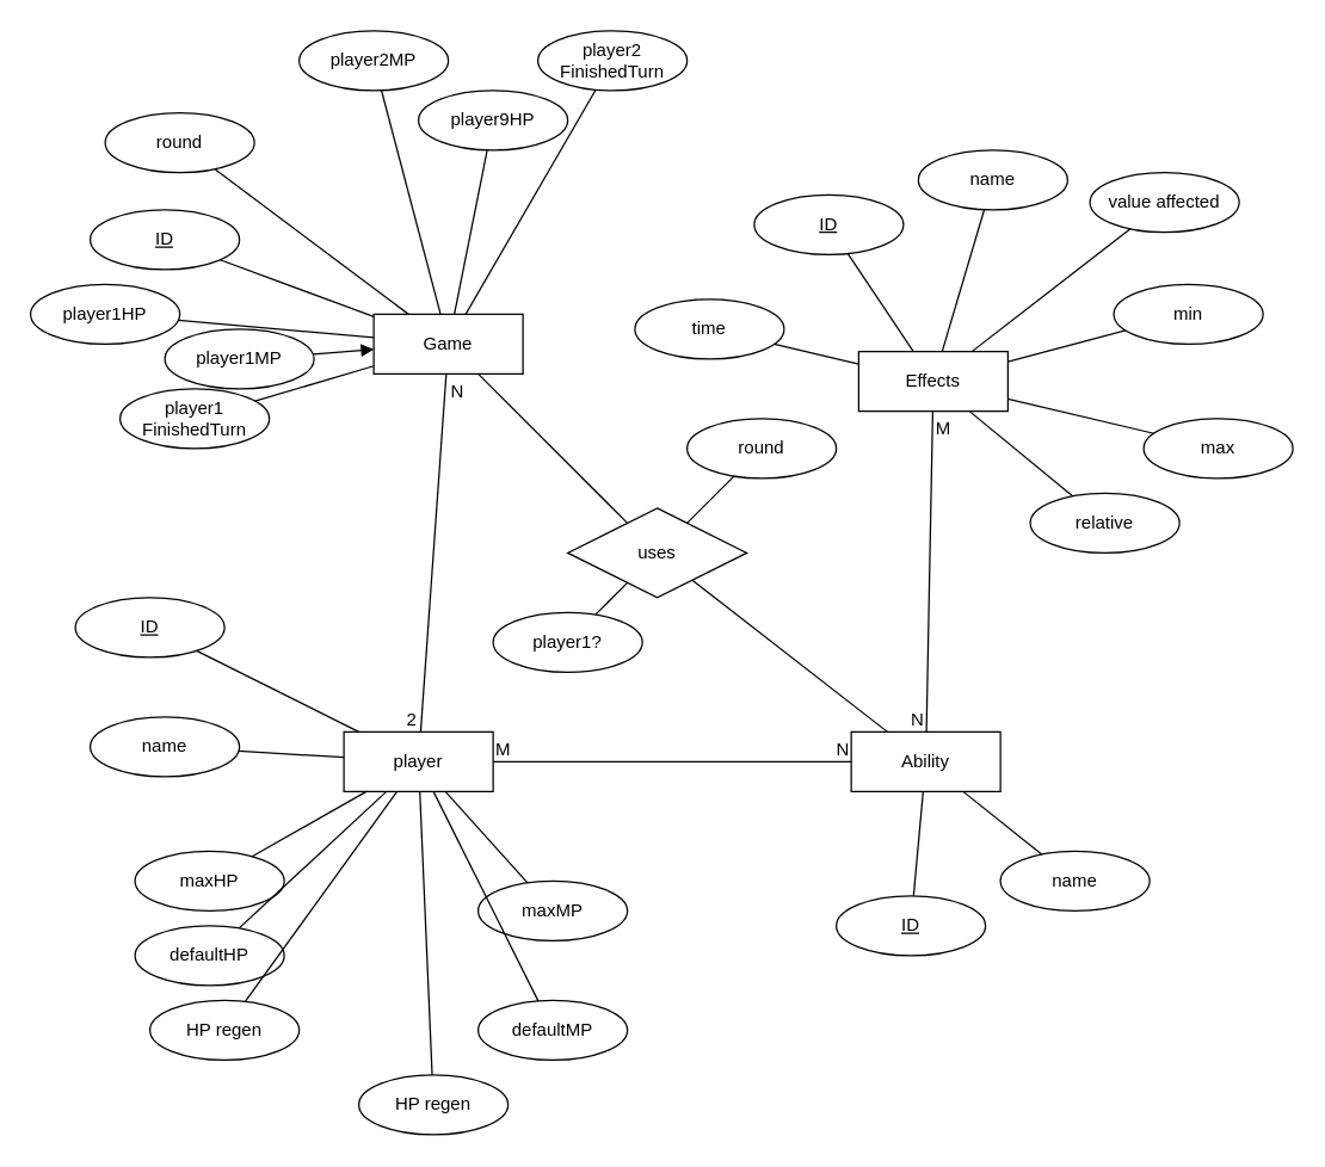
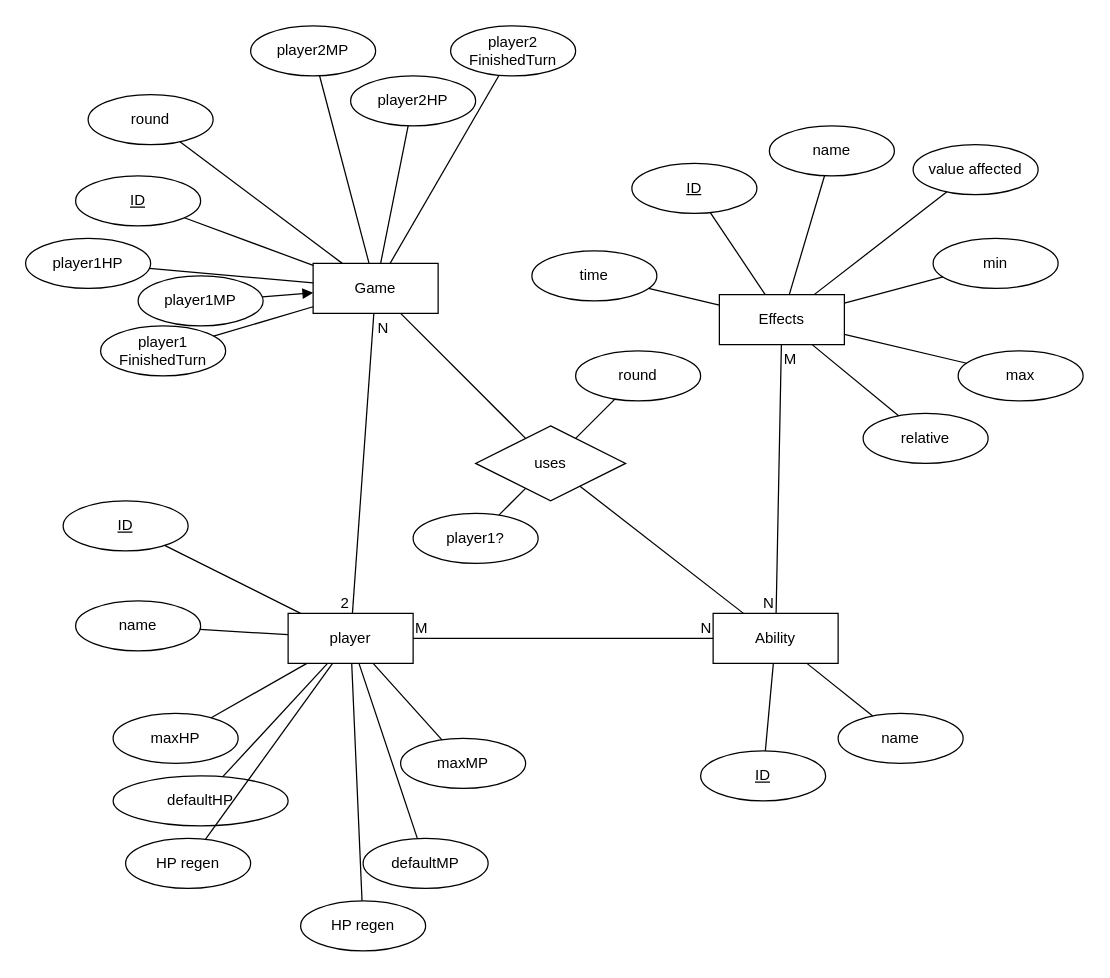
  <mxCell id="0" />
  <mxCell id="1" parent="0" />
  <mxCell id="2" value="player" style="whiteSpace=wrap;html=1;align=center;" parent="1" vertex="1"><mxGeometry x="230" y="490" width="100" height="40" as="geometry" /></mxCell>
  <mxCell id="3" value="ID" style="ellipse;whiteSpace=wrap;html=1;align=center;fontStyle=4;" parent="1" vertex="1"><mxGeometry y="400" width="100" height="40" as="geometry" x="50" /></mxCell>
  <mxCell id="4" value="" style="endArrow=none;html=1;rounded=0;" parent="1" source="3" target="2" edge="1"><mxGeometry width="50" height="50" relative="1" as="geometry"><mxPoint x="450" y="430" as="sourcePoint" /><mxPoint x="500" y="380" as="targetPoint" /></mxGeometry></mxCell>
  <mxCell id="5" value="name" style="ellipse;whiteSpace=wrap;html=1;align=center;" parent="1" vertex="1"><mxGeometry x="60" y="480" width="100" height="40" as="geometry" /></mxCell>
  <mxCell id="6" value="" style="endArrow=none;html=1;rounded=0;" parent="1" source="5" target="2" edge="1"><mxGeometry width="50" height="50" relative="1" as="geometry"><mxPoint x="167" y="566" as="sourcePoint" /><mxPoint x="240" y="539" as="targetPoint" /></mxGeometry></mxCell>
  <mxCell id="7" value="maxHP" style="ellipse;whiteSpace=wrap;html=1;align=center;" parent="1" vertex="1"><mxGeometry x="90" y="570" width="100" height="40" as="geometry" /></mxCell>
  <mxCell id="8" value="" style="endArrow=none;html=1;rounded=0;" parent="1" source="7" target="2" edge="1"><mxGeometry width="50" height="50" relative="1" as="geometry"><mxPoint x="287" y="546" as="sourcePoint" /><mxPoint x="375" y="510" as="targetPoint" /></mxGeometry></mxCell>
  <mxCell id="9" value="maxMP" style="ellipse;whiteSpace=wrap;html=1;align=center;" parent="1" vertex="1"><mxGeometry x="320" y="590" width="100" height="40" as="geometry" /></mxCell>
  <mxCell id="10" value="" style="endArrow=none;html=1;rounded=0;" parent="1" source="9" target="2" edge="1"><mxGeometry width="50" height="50" relative="1" as="geometry"><mxPoint x="187" y="586" as="sourcePoint" /><mxPoint x="275" y="550" as="targetPoint" /></mxGeometry></mxCell>
  <mxCell id="11" value="Game" style="whiteSpace=wrap;html=1;align=center;" parent="1" vertex="1"><mxGeometry x="250" y="210" width="100" height="40" as="geometry" /></mxCell>
  <mxCell id="12" value="" style="endArrow=none;html=1;rounded=0;" parent="1" source="11" target="2" edge="1"><mxGeometry relative="1" as="geometry"><mxPoint x="390" y="400" as="sourcePoint" /><mxPoint x="550" y="400" as="targetPoint" /></mxGeometry></mxCell>
  <mxCell id="13" value="N" style="resizable=0;html=1;whiteSpace=wrap;align=left;verticalAlign=bottom;" parent="12" connectable="0" vertex="1"><mxGeometry x="-1" relative="1" as="geometry"><mxPoint x="1" y="20" as="offset" /></mxGeometry></mxCell>
  <mxCell id="14" value="2" style="resizable=0;html=1;whiteSpace=wrap;align=right;verticalAlign=bottom;" parent="12" connectable="0" vertex="1"><mxGeometry x="1" relative="1" as="geometry"><mxPoint x="-1" as="offset" /></mxGeometry></mxCell>
  <mxCell id="15" value="ID" style="ellipse;whiteSpace=wrap;html=1;align=center;fontStyle=4;" parent="1" vertex="1"><mxGeometry x="60" y="140" width="100" height="40" as="geometry" /></mxCell>
  <mxCell id="16" value="" style="endArrow=none;html=1;rounded=0;" parent="1" source="15" target="11" edge="1"><mxGeometry width="50" height="50" relative="1" as="geometry"><mxPoint x="141" y="446" as="sourcePoint" /><mxPoint x="250" y="500" as="targetPoint" /></mxGeometry></mxCell>
  <mxCell id="17" value="player1HP" style="ellipse;whiteSpace=wrap;html=1;align=center;" parent="1" vertex="1"><mxGeometry x="20" y="190" width="100" height="40" as="geometry" /></mxCell>
  <mxCell id="18" value="" style="endArrow=none;html=1;rounded=0;" parent="1" source="17" target="11" edge="1"><mxGeometry width="50" height="50" relative="1" as="geometry"><mxPoint x="167" y="296" as="sourcePoint" /><mxPoint x="230" y="237" as="targetPoint" /></mxGeometry></mxCell>
  <mxCell id="19" value="player1MP" style="ellipse;whiteSpace=wrap;html=1;align=center;" parent="1" vertex="1"><mxGeometry x="110" y="220" width="100" height="40" as="geometry" /></mxCell>
  <mxCell id="20" value="" style="endArrow=block;html=1;rounded=0;" parent="1" source="19" target="11" edge="1"><mxGeometry width="50" height="50" relative="1" as="geometry"><mxPoint x="177" y="326" as="sourcePoint" /><mxPoint x="260" y="260" as="targetPoint" /></mxGeometry></mxCell>
- <mxCell id="21" value="player9HP" style="ellipse;whiteSpace=wrap;html=1;align=center;" parent="1" vertex="1"><mxGeometry x="280" y="60" width="100" height="40" as="geometry" /></mxCell>
+ <mxCell id="21" value="player2HP" style="ellipse;whiteSpace=wrap;html=1;align=center;" parent="1" vertex="1"><mxGeometry x="280" y="60" width="100" height="40" as="geometry" /></mxCell>
  <mxCell id="22" value="" style="endArrow=none;html=1;rounded=0;" parent="1" source="21" target="11" edge="1"><mxGeometry width="50" height="50" relative="1" as="geometry"><mxPoint x="347" y="151" as="sourcePoint" /><mxPoint x="430" y="85" as="targetPoint" /></mxGeometry></mxCell>
  <mxCell id="23" value="player2MP" style="ellipse;whiteSpace=wrap;html=1;align=center;" parent="1" vertex="1"><mxGeometry x="200" y="20" width="100" height="40" as="geometry" /></mxCell>
  <mxCell id="24" value="" style="endArrow=none;html=1;rounded=0;" parent="1" source="23" target="11" edge="1"><mxGeometry width="50" height="50" relative="1" as="geometry"><mxPoint x="357" y="181" as="sourcePoint" /><mxPoint x="430" y="99" as="targetPoint" /></mxGeometry></mxCell>
  <mxCell id="25" value="Ability" style="whiteSpace=wrap;html=1;align=center;" parent="1" vertex="1"><mxGeometry x="570" y="490" width="100" height="40" as="geometry" /></mxCell>
  <mxCell id="26" value="" style="endArrow=none;html=1;rounded=0;" parent="1" source="2" target="25" edge="1"><mxGeometry relative="1" as="geometry"><mxPoint x="390" y="280" as="sourcePoint" /><mxPoint x="550" y="280" as="targetPoint" /></mxGeometry></mxCell>
  <mxCell id="27" value="M" style="resizable=0;html=1;whiteSpace=wrap;align=left;verticalAlign=bottom;" parent="26" connectable="0" vertex="1"><mxGeometry x="-1" relative="1" as="geometry" /></mxCell>
  <mxCell id="28" value="N" style="resizable=0;html=1;whiteSpace=wrap;align=right;verticalAlign=bottom;" parent="26" connectable="0" vertex="1"><mxGeometry x="1" relative="1" as="geometry" /></mxCell>
  <mxCell id="29" value="ID" style="ellipse;whiteSpace=wrap;html=1;align=center;fontStyle=4;" parent="1" vertex="1"><mxGeometry x="560" y="600" width="100" height="40" as="geometry" /></mxCell>
  <mxCell id="30" value="" style="endArrow=none;html=1;rounded=0;" parent="1" source="29" target="25" edge="1"><mxGeometry width="50" height="50" relative="1" as="geometry"><mxPoint x="880" y="590" as="sourcePoint" /><mxPoint x="670" y="650" as="targetPoint" /></mxGeometry></mxCell>
  <mxCell id="31" value="name" style="ellipse;whiteSpace=wrap;html=1;align=center;" parent="1" vertex="1"><mxGeometry x="670" y="570" width="100" height="40" as="geometry" /></mxCell>
  <mxCell id="32" value="" style="endArrow=none;html=1;rounded=0;" parent="1" source="31" target="25" edge="1"><mxGeometry width="50" height="50" relative="1" as="geometry"><mxPoint x="597" y="726" as="sourcePoint" /><mxPoint x="660" y="667" as="targetPoint" /></mxGeometry></mxCell>
  <mxCell id="33" value="Effects" style="whiteSpace=wrap;html=1;align=center;" parent="1" vertex="1"><mxGeometry x="575" y="235" width="100" height="40" as="geometry" /></mxCell>
  <mxCell id="34" value="" style="endArrow=none;html=1;rounded=0;" parent="1" source="33" target="25" edge="1"><mxGeometry relative="1" as="geometry"><mxPoint x="390" y="280" as="sourcePoint" /><mxPoint x="550" y="280" as="targetPoint" /></mxGeometry></mxCell>
  <mxCell id="35" value="M" style="resizable=0;html=1;whiteSpace=wrap;align=left;verticalAlign=bottom;" parent="34" connectable="0" vertex="1"><mxGeometry x="-1" relative="1" as="geometry"><mxPoint y="20" as="offset" /></mxGeometry></mxCell>
  <mxCell id="36" value="N" style="resizable=0;html=1;whiteSpace=wrap;align=right;verticalAlign=bottom;" parent="34" connectable="0" vertex="1"><mxGeometry x="1" relative="1" as="geometry" /></mxCell>
  <mxCell id="37" value="ID" style="ellipse;whiteSpace=wrap;html=1;align=center;fontStyle=4;" parent="1" vertex="1"><mxGeometry x="505" y="130" width="100" height="40" as="geometry" /></mxCell>
  <mxCell id="38" value="" style="endArrow=none;html=1;rounded=0;" parent="1" source="37" target="33" edge="1"><mxGeometry width="50" height="50" relative="1" as="geometry"><mxPoint x="825" y="120" as="sourcePoint" /><mxPoint x="563" y="60" as="targetPoint" /></mxGeometry></mxCell>
  <mxCell id="39" value="name" style="ellipse;whiteSpace=wrap;html=1;align=center;" parent="1" vertex="1"><mxGeometry x="615" y="100" width="100" height="40" as="geometry" /></mxCell>
  <mxCell id="40" value="" style="endArrow=none;html=1;rounded=0;" parent="1" source="39" target="33" edge="1"><mxGeometry width="50" height="50" relative="1" as="geometry"><mxPoint x="542" y="256" as="sourcePoint" /><mxPoint x="590" y="60" as="targetPoint" /></mxGeometry></mxCell>
  <mxCell id="41" value="value affected" style="ellipse;whiteSpace=wrap;html=1;align=center;" parent="1" vertex="1"><mxGeometry x="730" y="115" width="100" height="40" as="geometry" /></mxCell>
  <mxCell id="42" value="" style="endArrow=none;html=1;rounded=0;" parent="1" source="41" target="33" edge="1"><mxGeometry width="50" height="50" relative="1" as="geometry"><mxPoint x="657" y="271" as="sourcePoint" /><mxPoint x="743" y="225" as="targetPoint" /></mxGeometry></mxCell>
  <mxCell id="43" value="min" style="ellipse;whiteSpace=wrap;html=1;align=center;" parent="1" vertex="1"><mxGeometry x="746" y="190" width="100" height="40" as="geometry" /></mxCell>
  <mxCell id="44" value="" style="endArrow=none;html=1;rounded=0;" parent="1" source="43" target="33" edge="1"><mxGeometry width="50" height="50" relative="1" as="geometry"><mxPoint x="673" y="346" as="sourcePoint" /><mxPoint x="670" y="285" as="targetPoint" /></mxGeometry></mxCell>
  <mxCell id="45" value="max" style="ellipse;whiteSpace=wrap;html=1;align=center;" parent="1" vertex="1"><mxGeometry x="766" y="280" width="100" height="40" as="geometry" /></mxCell>
  <mxCell id="46" value="" style="endArrow=none;html=1;rounded=0;" parent="1" source="45" target="33" edge="1"><mxGeometry width="50" height="50" relative="1" as="geometry"><mxPoint x="693" y="426" as="sourcePoint" /><mxPoint x="690" y="304" as="targetPoint" /></mxGeometry></mxCell>
  <mxCell id="47" value="time" style="ellipse;whiteSpace=wrap;html=1;align=center;" parent="1" vertex="1"><mxGeometry x="425" y="200" width="100" height="40" as="geometry" /></mxCell>
  <mxCell id="48" value="" style="endArrow=none;html=1;rounded=0;" parent="1" source="47" target="33" edge="1"><mxGeometry width="50" height="50" relative="1" as="geometry"><mxPoint x="387" y="478" as="sourcePoint" /><mxPoint x="364" y="300" as="targetPoint" /></mxGeometry></mxCell>
  <mxCell id="49" value="relative" style="ellipse;whiteSpace=wrap;html=1;align=center;" parent="1" vertex="1"><mxGeometry x="690" y="330" width="100" height="40" as="geometry" /></mxCell>
  <mxCell id="50" value="" style="endArrow=none;html=1;rounded=0;" parent="1" source="49" target="33" edge="1"><mxGeometry width="50" height="50" relative="1" as="geometry"><mxPoint x="413" y="498" as="sourcePoint" /><mxPoint x="390" y="320" as="targetPoint" /></mxGeometry></mxCell>
  <mxCell id="51" value="uses" style="shape=rhombus;perimeter=rhombusPerimeter;whiteSpace=wrap;html=1;align=center;" parent="1" vertex="1"><mxGeometry x="380" y="340" width="120" height="60" as="geometry" /></mxCell>
  <mxCell id="52" value="round" style="ellipse;whiteSpace=wrap;html=1;align=center;" parent="1" vertex="1"><mxGeometry x="70" y="75" width="100" height="40" as="geometry" /></mxCell>
  <mxCell id="53" value="" style="endArrow=none;html=1;rounded=0;" parent="1" source="52" target="11" edge="1"><mxGeometry width="50" height="50" relative="1" as="geometry"><mxPoint x="570" y="161" as="sourcePoint" /><mxPoint x="500" y="190" as="targetPoint" /></mxGeometry></mxCell>
  <mxCell id="54" value="" style="endArrow=none;html=1;rounded=0;" parent="1" source="51" target="11" edge="1"><mxGeometry width="50" height="50" relative="1" as="geometry"><mxPoint x="450" y="310" as="sourcePoint" /><mxPoint x="500" y="260" as="targetPoint" /></mxGeometry></mxCell>
  <mxCell id="55" value="" style="endArrow=none;html=1;rounded=0;" parent="1" source="51" target="25" edge="1"><mxGeometry width="50" height="50" relative="1" as="geometry"><mxPoint x="432" y="379" as="sourcePoint" /><mxPoint x="328" y="260" as="targetPoint" /></mxGeometry></mxCell>
  <mxCell id="56" value="round" style="ellipse;whiteSpace=wrap;html=1;align=center;" parent="1" vertex="1"><mxGeometry x="460" y="280" width="100" height="40" as="geometry" /></mxCell>
  <mxCell id="57" value="" style="endArrow=none;html=1;rounded=0;" parent="1" source="56" target="51" edge="1"><mxGeometry width="50" height="50" relative="1" as="geometry"><mxPoint x="953.5" y="406" as="sourcePoint" /><mxPoint x="656.5" y="455" as="targetPoint" /></mxGeometry></mxCell>
  <mxCell id="58" value="player1?" style="ellipse;whiteSpace=wrap;html=1;align=center;" parent="1" vertex="1"><mxGeometry x="330" y="410" width="100" height="40" as="geometry" /></mxCell>
  <mxCell id="59" value="" style="endArrow=none;html=1;rounded=0;" parent="1" source="58" target="51" edge="1"><mxGeometry width="50" height="50" relative="1" as="geometry"><mxPoint x="818.5" y="576" as="sourcePoint" /><mxPoint x="325" y="520" as="targetPoint" /></mxGeometry></mxCell>
  <mxCell id="60" value="player2 FinishedTurn" style="ellipse;whiteSpace=wrap;html=1;align=center;" parent="1" vertex="1"><mxGeometry x="360" y="20" width="100" height="40" as="geometry" /></mxCell>
  <mxCell id="61" value="" style="endArrow=none;html=1;rounded=0;" parent="1" source="60" target="11" edge="1"><mxGeometry width="50" height="50" relative="1" as="geometry"><mxPoint x="427" y="111" as="sourcePoint" /><mxPoint x="384" y="170" as="targetPoint" /></mxGeometry></mxCell>
  <mxCell id="62" value="player1 FinishedTurn" style="ellipse;whiteSpace=wrap;html=1;align=center;" parent="1" vertex="1"><mxGeometry x="80" y="260" width="100" height="40" as="geometry" /></mxCell>
  <mxCell id="63" value="" style="endArrow=none;html=1;rounded=0;" parent="1" source="62" target="11" edge="1"><mxGeometry width="50" height="50" relative="1" as="geometry"><mxPoint x="247" y="301" as="sourcePoint" /><mxPoint x="132" y="400" as="targetPoint" /></mxGeometry></mxCell>
- <mxCell id="64" value="defaultHP" style="ellipse;whiteSpace=wrap;html=1;align=center;" vertex="1" parent="1"><mxGeometry x="90" y="620" width="100" height="40" as="geometry" /></mxCell>
+ <mxCell id="64" value="defaultHP" style="ellipse;whiteSpace=wrap;html=1;align=center;" vertex="1" parent="1"><mxGeometry x="90" y="620" width="140" height="40" as="geometry" /></mxCell>
  <mxCell id="65" value="" style="endArrow=none;html=1;rounded=0;" edge="1" parent="1" source="64" target="2"><mxGeometry width="50" height="50" relative="1" as="geometry"><mxPoint x="297" y="556" as="sourcePoint" /><mxPoint x="255" y="540" as="targetPoint" /></mxGeometry></mxCell>
- <mxCell id="66" value="defaultMP" style="ellipse;whiteSpace=wrap;html=1;align=center;" vertex="1" parent="1"><mxGeometry x="320" y="670" width="100" height="40" as="geometry" /></mxCell>
+ <mxCell id="66" value="defaultMP" style="ellipse;whiteSpace=wrap;html=1;align=center;" vertex="1" parent="1"><mxGeometry x="290" y="670" width="100" height="40" as="geometry" /></mxCell>
  <mxCell id="67" value="" style="endArrow=none;html=1;rounded=0;" edge="1" parent="1" source="66" target="2"><mxGeometry width="50" height="50" relative="1" as="geometry"><mxPoint x="267" y="646" as="sourcePoint" /><mxPoint x="357" y="590" as="targetPoint" /></mxGeometry></mxCell>
  <mxCell id="68" value="HP regen" style="ellipse;whiteSpace=wrap;html=1;align=center;" vertex="1" parent="1"><mxGeometry x="100" y="670" width="100" height="40" as="geometry" /></mxCell>
  <mxCell id="69" value="" style="endArrow=none;html=1;rounded=0;" edge="1" parent="1" source="68" target="2"><mxGeometry width="50" height="50" relative="1" as="geometry"><mxPoint x="190" y="686" as="sourcePoint" /><mxPoint x="210" y="570" as="targetPoint" /></mxGeometry></mxCell>
  <mxCell id="70" value="HP regen" style="ellipse;whiteSpace=wrap;html=1;align=center;" vertex="1" parent="1"><mxGeometry x="240" y="720" width="100" height="40" as="geometry" /></mxCell>
  <mxCell id="71" value="" style="endArrow=none;html=1;rounded=0;" edge="1" parent="1" source="70" target="2"><mxGeometry width="50" height="50" relative="1" as="geometry"><mxPoint x="200" y="696" as="sourcePoint" /><mxPoint x="276" y="540" as="targetPoint" /></mxGeometry></mxCell>
